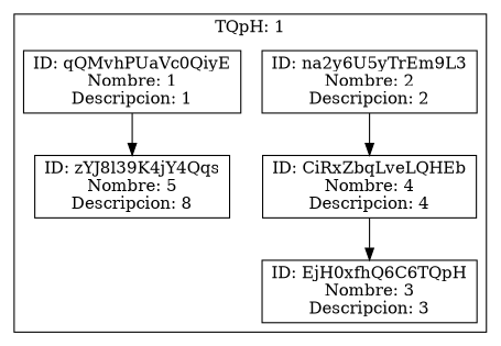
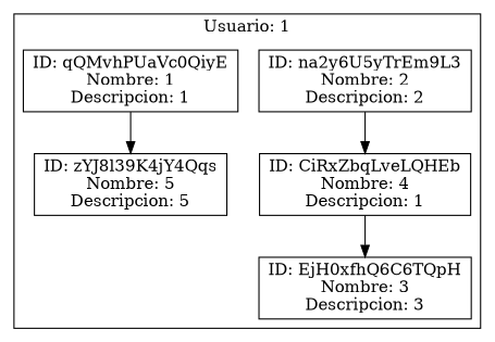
  digraph {
    node [shape=box]
    n1 [label="ID: na2y6U5yTrEm9L3\nNombre: 2\nDescripcion: 2"]
-   n2 [label="ID: CiRxZbqLveLQHEb\nNombre: 4\nDescripcion: 4"]
+   n2 [label="ID: CiRxZbqLveLQHEb\nNombre: 4\nDescripcion: 1"]
    n3 [label="ID: qQMvhPUaVc0QiyE\nNombre: 1\nDescripcion: 1"]
    n4 [label="ID: EjH0xfhQ6C6TQpH\nNombre: 3\nDescripcion: 3"]
-   n5 [label="ID: zYJ8l39K4jY4Qqs\nNombre: 5\nDescripcion: 8"]
+   n5 [label="ID: zYJ8l39K4jY4Qqs\nNombre: 5\nDescripcion: 5"]
    subgraph cluster_1 {
-     label="TQpH: 1"
+     label="Usuario: 1"
      n1
      n2
      n3
      n4
      n5
    }
    n1 -> n2
    n2 -> n4
    n3 -> n5
  }
